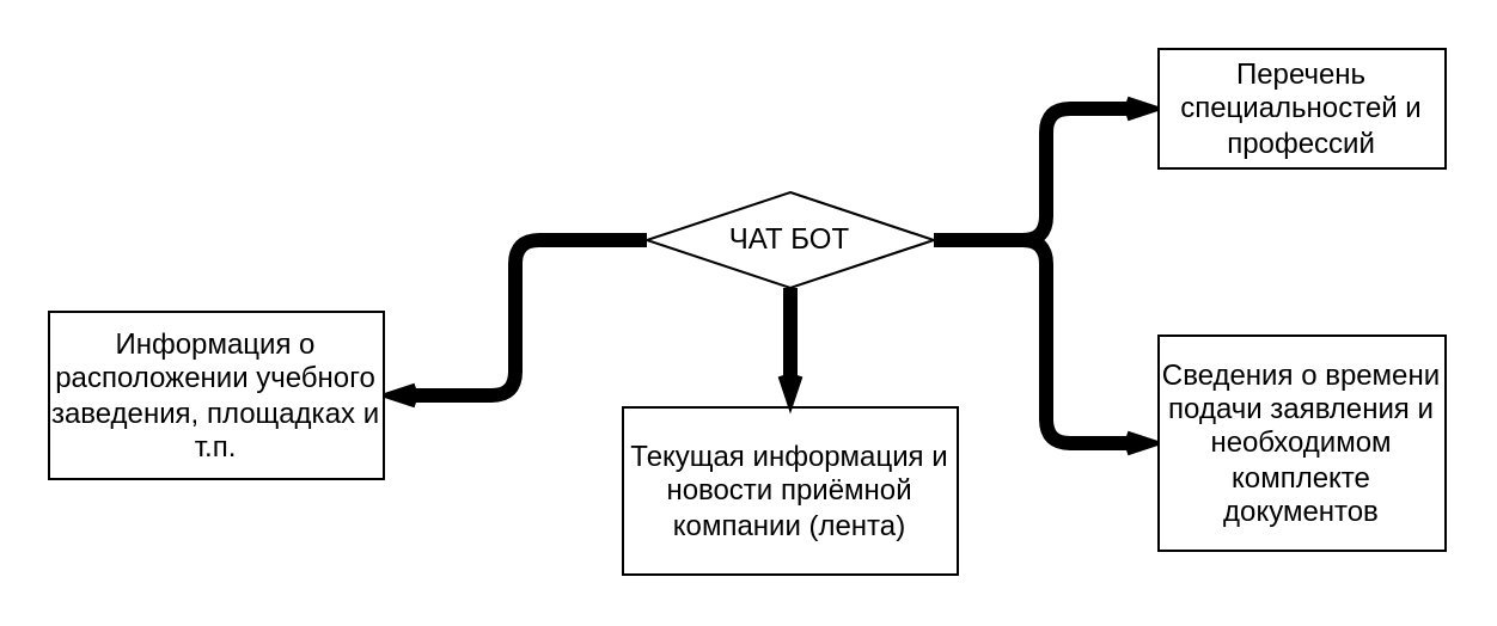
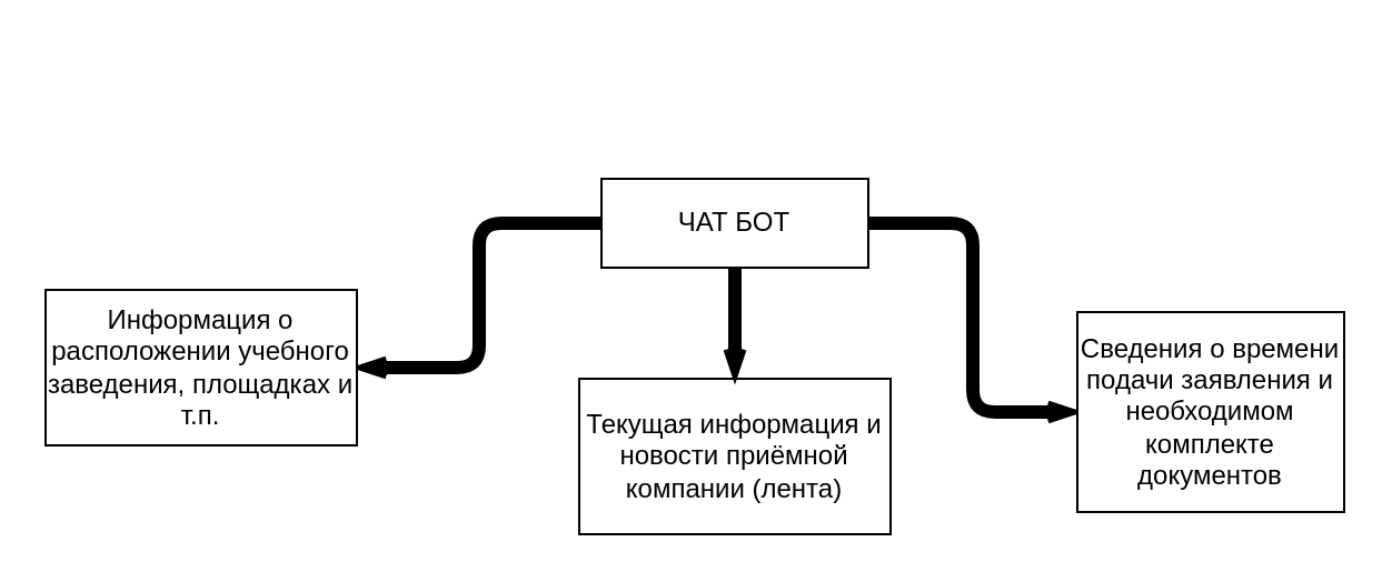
  <mxCell id="0" />
  <mxCell id="1" parent="0" />
- <mxCell id="2" value="" style="edgeStyle=orthogonalEdgeStyle;rounded=1;orthogonalLoop=1;jettySize=auto;html=1;strokeWidth=6;endArrow=openThin;endFill=0;endSize=1;startSize=1;entryX=0;entryY=0.5;entryDx=0;entryDy=0;" edge="1" parent="1" source="4" target="5"><mxGeometry relative="1" as="geometry" /></mxCell>
  <mxCell id="3" value="" style="edgeStyle=orthogonalEdgeStyle;rounded=1;orthogonalLoop=1;jettySize=auto;html=1;strokeWidth=6;endArrow=openThin;endFill=0;endSize=1;startSize=1;entryX=0;entryY=0.5;entryDx=0;entryDy=0;exitX=1;exitY=0.5;exitDx=0;exitDy=0;" edge="1" parent="1" source="4" target="6"><mxGeometry relative="1" as="geometry"><mxPoint x="414" y="170" as="sourcePoint" /><mxPoint x="494" y="125" as="targetPoint" /></mxGeometry></mxCell>
- <mxCell id="4" value="ЧАТ БОТ" style="rhombus;whiteSpace=wrap;html=1;" vertex="1" parent="1"><mxGeometry x="270" y="80" width="120" height="40" as="geometry" /></mxCell>
- <mxCell id="5" value="Перечень специальностей и профессий" style="rounded=0;whiteSpace=wrap;html=1;" vertex="1" parent="1"><mxGeometry x="484" y="20" width="120" height="50" as="geometry" /></mxCell>
+ <mxCell id="4" value="ЧАТ БОТ" style="rounded=0;whiteSpace=wrap;html=1;" vertex="1" parent="1"><mxGeometry x="270" y="80" width="120" height="40" as="geometry" /></mxCell>
  <mxCell id="6" value="Сведения о времени подачи заявления и необходимом комплекте документов" style="rounded=0;whiteSpace=wrap;html=1;" vertex="1" parent="1"><mxGeometry x="484" y="140" width="120" height="90" as="geometry" /></mxCell>
  <mxCell id="7" value="" style="edgeStyle=orthogonalEdgeStyle;rounded=1;orthogonalLoop=1;jettySize=auto;html=1;strokeWidth=6;endArrow=openThin;endFill=0;endSize=1;startSize=1;exitX=0;exitY=0.5;exitDx=0;exitDy=0;entryX=1;entryY=0.5;entryDx=0;entryDy=0;" edge="1" parent="1" source="4" target="8"><mxGeometry relative="1" as="geometry"><mxPoint x="300" y="120" as="sourcePoint" /><mxPoint x="170" y="55" as="targetPoint" /></mxGeometry></mxCell>
  <mxCell id="8" value="Информация о расположении учебного заведения, площадках и т.п." style="rounded=0;whiteSpace=wrap;html=1;" vertex="1" parent="1"><mxGeometry x="20" y="130" width="140" height="70" as="geometry" /></mxCell>
  <mxCell id="9" value="Текущая информация и новости приёмной компании (лента)" style="rounded=0;whiteSpace=wrap;html=1;" vertex="1" parent="1"><mxGeometry x="260" y="170" width="140" height="70" as="geometry" /></mxCell>
  <mxCell id="10" value="" style="edgeStyle=orthogonalEdgeStyle;rounded=1;orthogonalLoop=1;jettySize=auto;html=1;strokeWidth=6;endArrow=openThin;endFill=0;endSize=1;startSize=1;exitX=0.5;exitY=1;exitDx=0;exitDy=0;" edge="1" parent="1" source="4" target="9"><mxGeometry relative="1" as="geometry"><mxPoint x="270" y="100" as="sourcePoint" /><mxPoint x="160" y="165" as="targetPoint" /><Array as="points"><mxPoint x="330" y="150" /><mxPoint x="330" y="150" /></Array></mxGeometry></mxCell>
